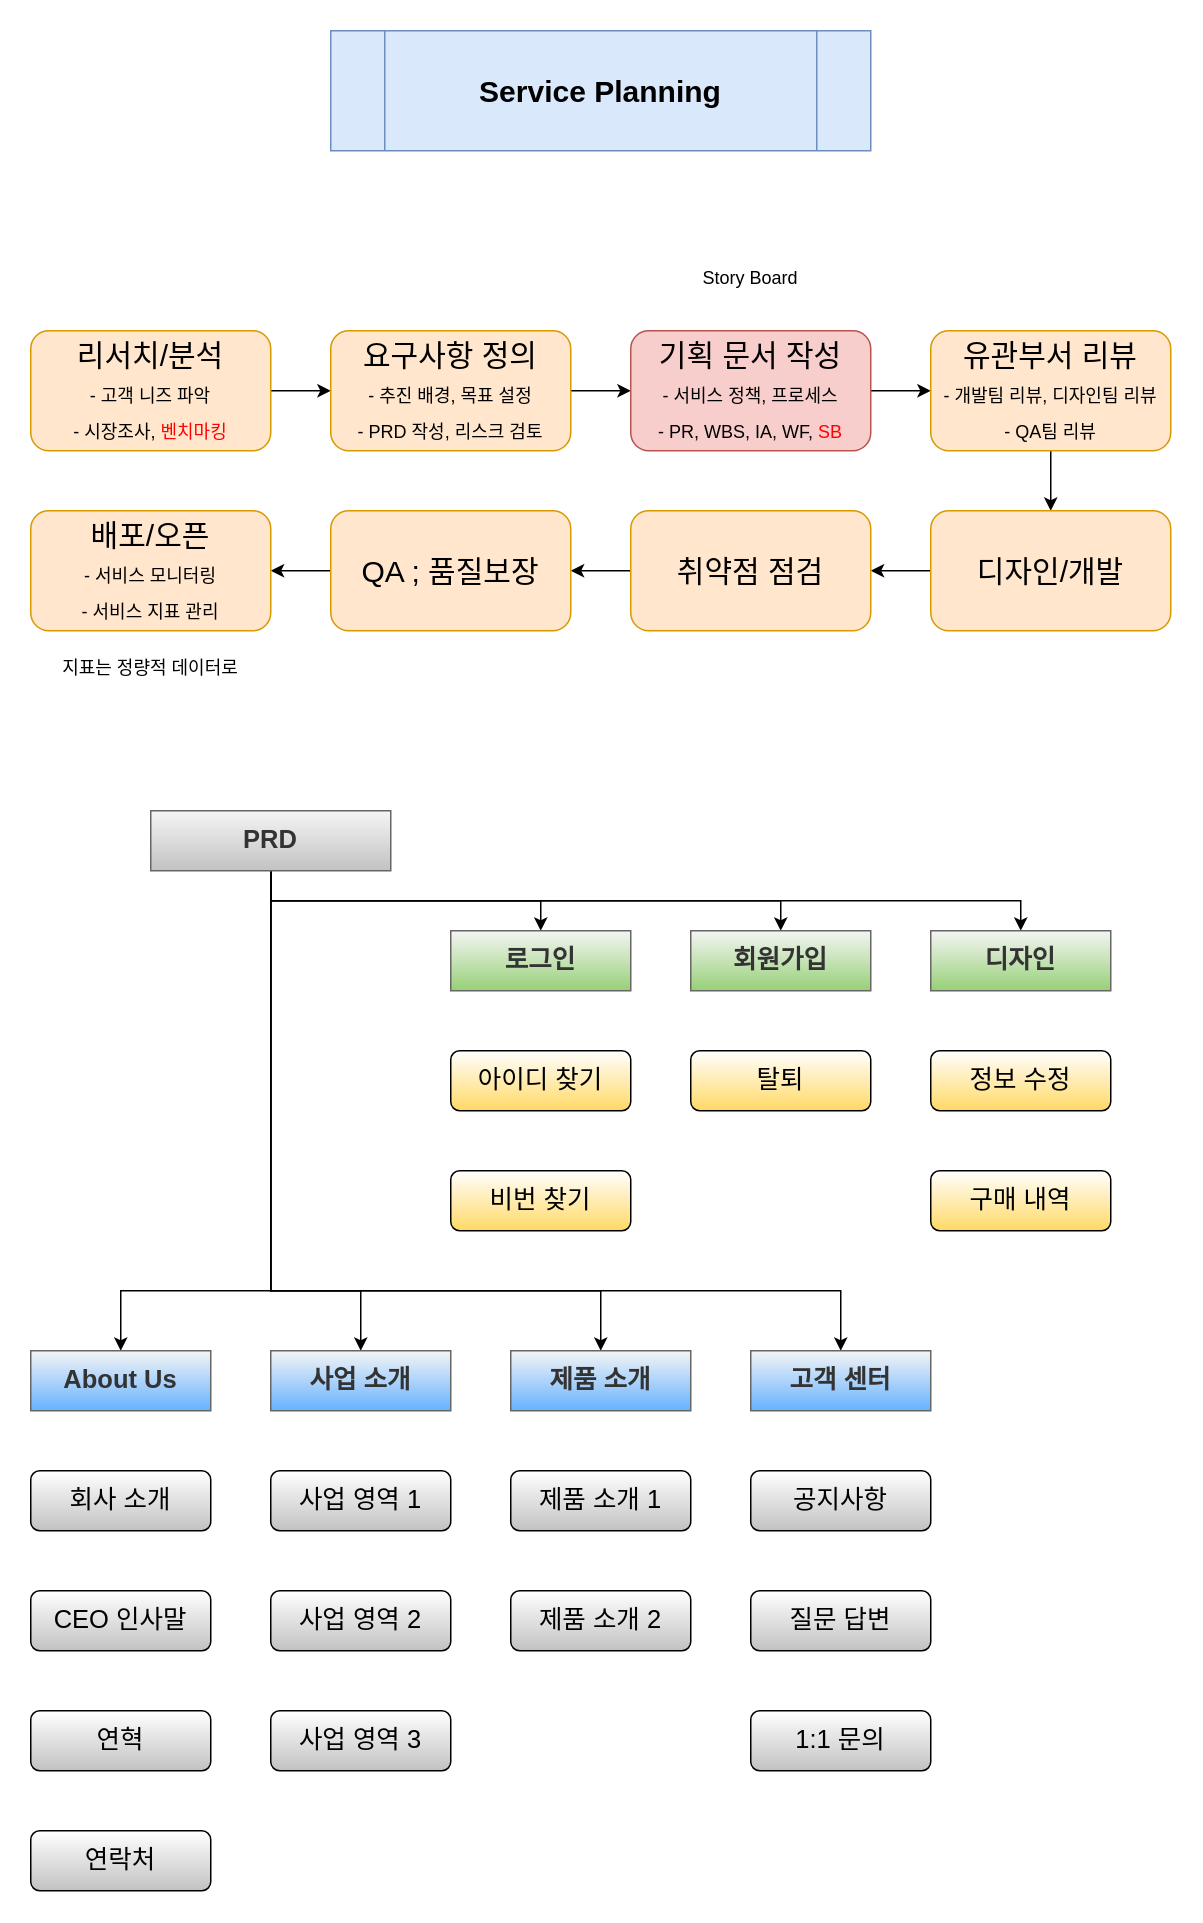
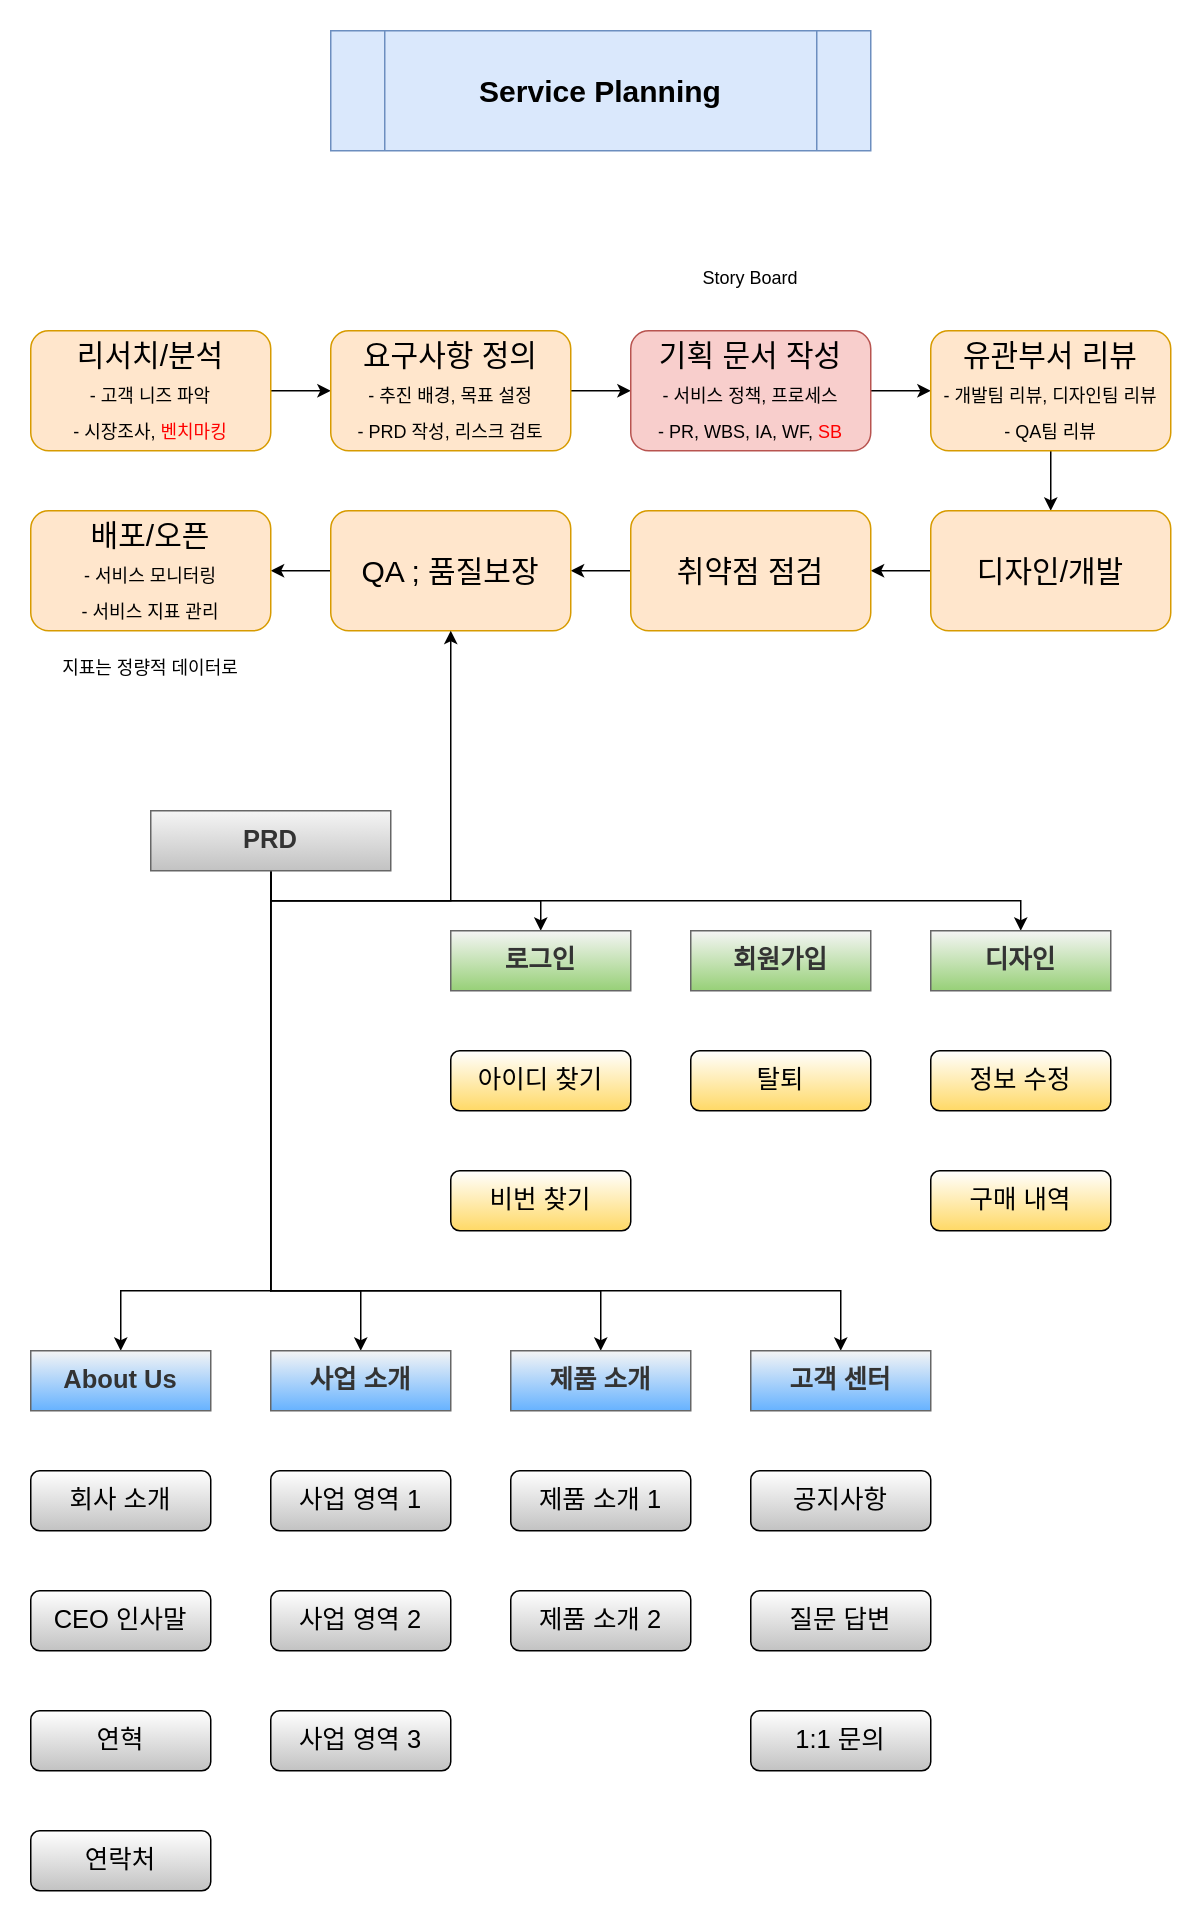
  <mxCell id="0" />
  <mxCell id="1" parent="0" />
  <mxCell id="2" value="&lt;b&gt;&lt;font style=&quot;font-size: 20px;&quot;&gt;Service Planning&lt;/font&gt;&lt;/b&gt;" style="shape=process;whiteSpace=wrap;html=1;backgroundOutline=1;fillColor=#dae8fc;strokeColor=#6c8ebf;" vertex="1" parent="1"><mxGeometry x="220" y="20" width="360" height="80" as="geometry" /></mxCell>
  <mxCell id="3" style="edgeStyle=orthogonalEdgeStyle;rounded=0;orthogonalLoop=1;jettySize=auto;html=1;exitX=1;exitY=0.5;exitDx=0;exitDy=0;entryX=0;entryY=0.5;entryDx=0;entryDy=0;fontSize=12;fontColor=#FF0000;" edge="1" parent="1" source="4" target="6"><mxGeometry relative="1" as="geometry" /></mxCell>
  <mxCell id="4" value="리서치/분석&lt;br&gt;&lt;font style=&quot;font-size: 12px;&quot;&gt;- 고객 니즈 파악&lt;br&gt;- 시장조사, &lt;font color=&quot;#ff0000&quot;&gt;벤치마킹&lt;/font&gt;&lt;/font&gt;" style="rounded=1;whiteSpace=wrap;html=1;fontSize=20;fillColor=#ffe6cc;strokeColor=#d79b00;" vertex="1" parent="1"><mxGeometry x="20" y="220" width="160" height="80" as="geometry" /></mxCell>
  <mxCell id="5" style="edgeStyle=orthogonalEdgeStyle;rounded=0;orthogonalLoop=1;jettySize=auto;html=1;exitX=1;exitY=0.5;exitDx=0;exitDy=0;entryX=0;entryY=0.5;entryDx=0;entryDy=0;fontSize=12;fontColor=#FF0000;" edge="1" parent="1" source="6" target="8"><mxGeometry relative="1" as="geometry" /></mxCell>
  <mxCell id="6" value="요구사항 정의&lt;br&gt;&lt;font style=&quot;font-size: 12px;&quot;&gt;- 추진 배경, 목표 설정&lt;br&gt;- PRD 작성, 리스크 검토&lt;/font&gt;" style="rounded=1;whiteSpace=wrap;html=1;fontSize=20;fillColor=#ffe6cc;strokeColor=#d79b00;" vertex="1" parent="1"><mxGeometry x="220" y="220" width="160" height="80" as="geometry" /></mxCell>
  <mxCell id="7" style="edgeStyle=orthogonalEdgeStyle;rounded=0;orthogonalLoop=1;jettySize=auto;html=1;exitX=1;exitY=0.5;exitDx=0;exitDy=0;entryX=0;entryY=0.5;entryDx=0;entryDy=0;fontSize=12;fontColor=#FF0000;" edge="1" parent="1" source="8" target="11"><mxGeometry relative="1" as="geometry" /></mxCell>
  <mxCell id="8" value="&lt;font style=&quot;&quot;&gt;기획 문서 작성&lt;br&gt;&lt;/font&gt;&lt;font style=&quot;font-size: 12px;&quot;&gt;- 서비스 정책, 프로세스&lt;br&gt;- PR, WBS, IA, WF, &lt;font color=&quot;#ff0000&quot;&gt;SB&lt;/font&gt;&lt;/font&gt;" style="rounded=1;whiteSpace=wrap;html=1;fontSize=20;fillColor=#f8cecc;strokeColor=#b85450;" vertex="1" parent="1"><mxGeometry x="420" y="220" width="160" height="80" as="geometry" /></mxCell>
  <mxCell id="9" value="&lt;font color=&quot;#000000&quot;&gt;Story Board&lt;/font&gt;" style="text;strokeColor=none;align=center;fillColor=none;html=1;verticalAlign=middle;whiteSpace=wrap;rounded=0;fontSize=12;fontColor=#FF0000;" vertex="1" parent="1"><mxGeometry x="420" y="170" width="160" height="30" as="geometry" /></mxCell>
  <mxCell id="10" style="edgeStyle=orthogonalEdgeStyle;rounded=0;orthogonalLoop=1;jettySize=auto;html=1;exitX=0.5;exitY=1;exitDx=0;exitDy=0;entryX=0.5;entryY=0;entryDx=0;entryDy=0;fontSize=12;fontColor=#FF0000;" edge="1" parent="1" source="11" target="13"><mxGeometry relative="1" as="geometry" /></mxCell>
  <mxCell id="11" value="유관부서 리뷰&lt;br&gt;&lt;font style=&quot;font-size: 12px;&quot;&gt;- 개발팀 리뷰, 디자인팀 리뷰&lt;br&gt;- QA팀 리뷰&lt;/font&gt;" style="rounded=1;whiteSpace=wrap;html=1;fontSize=20;fillColor=#ffe6cc;strokeColor=#d79b00;" vertex="1" parent="1"><mxGeometry x="620" y="220" width="160" height="80" as="geometry" /></mxCell>
  <mxCell id="12" style="edgeStyle=orthogonalEdgeStyle;rounded=0;orthogonalLoop=1;jettySize=auto;html=1;exitX=0;exitY=0.5;exitDx=0;exitDy=0;entryX=1;entryY=0.5;entryDx=0;entryDy=0;fontSize=12;fontColor=#FF0000;" edge="1" parent="1" source="13" target="15"><mxGeometry relative="1" as="geometry" /></mxCell>
  <mxCell id="13" value="디자인/개발" style="rounded=1;whiteSpace=wrap;html=1;fontSize=20;fillColor=#ffe6cc;strokeColor=#d79b00;" vertex="1" parent="1"><mxGeometry x="620" y="340" width="160" height="80" as="geometry" /></mxCell>
  <mxCell id="14" style="edgeStyle=orthogonalEdgeStyle;rounded=0;orthogonalLoop=1;jettySize=auto;html=1;exitX=0;exitY=0.5;exitDx=0;exitDy=0;entryX=1;entryY=0.5;entryDx=0;entryDy=0;fontSize=12;fontColor=#000000;" edge="1" parent="1" source="15" target="17"><mxGeometry relative="1" as="geometry" /></mxCell>
  <mxCell id="15" value="취약점 점검" style="rounded=1;whiteSpace=wrap;html=1;fontSize=20;fillColor=#ffe6cc;strokeColor=#d79b00;" vertex="1" parent="1"><mxGeometry x="420" y="340" width="160" height="80" as="geometry" /></mxCell>
  <mxCell id="16" style="edgeStyle=orthogonalEdgeStyle;rounded=0;orthogonalLoop=1;jettySize=auto;html=1;exitX=0;exitY=0.5;exitDx=0;exitDy=0;entryX=1;entryY=0.5;entryDx=0;entryDy=0;fontSize=12;fontColor=#000000;" edge="1" parent="1" source="17" target="18"><mxGeometry relative="1" as="geometry" /></mxCell>
  <mxCell id="17" value="QA ; 품질보장" style="rounded=1;whiteSpace=wrap;html=1;fontSize=20;fillColor=#ffe6cc;strokeColor=#d79b00;" vertex="1" parent="1"><mxGeometry x="220" y="340" width="160" height="80" as="geometry" /></mxCell>
  <mxCell id="18" value="배포/오픈&lt;br&gt;&lt;font style=&quot;font-size: 12px;&quot;&gt;- 서비스 모니터링&lt;br&gt;- 서비스 지표 관리&lt;/font&gt;" style="rounded=1;whiteSpace=wrap;html=1;fontSize=20;fillColor=#ffe6cc;strokeColor=#d79b00;" vertex="1" parent="1"><mxGeometry x="20" y="340" width="160" height="80" as="geometry" /></mxCell>
  <mxCell id="19" value="&lt;font color=&quot;#000000&quot;&gt;지표는 정량적 데이터로&lt;/font&gt;" style="text;strokeColor=none;align=center;fillColor=none;html=1;verticalAlign=middle;whiteSpace=wrap;rounded=0;fontSize=12;fontColor=#FF0000;" vertex="1" parent="1"><mxGeometry x="20" y="430" width="160" height="30" as="geometry" /></mxCell>
  <mxCell id="20" style="edgeStyle=orthogonalEdgeStyle;rounded=0;orthogonalLoop=1;jettySize=auto;html=1;exitX=0.5;exitY=1;exitDx=0;exitDy=0;entryX=0.5;entryY=0;entryDx=0;entryDy=0;fontSize=17;fontColor=#000000;" edge="1" parent="1" source="27" target="28"><mxGeometry relative="1" as="geometry"><Array as="points"><mxPoint x="180" y="860" /><mxPoint x="80" y="860" /></Array></mxGeometry></mxCell>
  <mxCell id="21" style="edgeStyle=orthogonalEdgeStyle;rounded=0;orthogonalLoop=1;jettySize=auto;html=1;exitX=0.5;exitY=1;exitDx=0;exitDy=0;entryX=0.5;entryY=0;entryDx=0;entryDy=0;fontSize=17;fontColor=#000000;" edge="1" parent="1" source="27" target="33"><mxGeometry relative="1" as="geometry"><Array as="points"><mxPoint x="180" y="860" /><mxPoint x="240" y="860" /></Array></mxGeometry></mxCell>
  <mxCell id="22" style="edgeStyle=orthogonalEdgeStyle;rounded=0;orthogonalLoop=1;jettySize=auto;html=1;exitX=0.5;exitY=1;exitDx=0;exitDy=0;entryX=0.5;entryY=0;entryDx=0;entryDy=0;fontSize=17;fontColor=#000000;" edge="1" parent="1" source="27" target="37"><mxGeometry relative="1" as="geometry"><Array as="points"><mxPoint x="180" y="860" /><mxPoint x="400" y="860" /></Array></mxGeometry></mxCell>
  <mxCell id="23" style="edgeStyle=orthogonalEdgeStyle;rounded=0;orthogonalLoop=1;jettySize=auto;html=1;exitX=0.5;exitY=1;exitDx=0;exitDy=0;entryX=0.5;entryY=0;entryDx=0;entryDy=0;fontSize=17;fontColor=#000000;" edge="1" parent="1" source="27" target="40"><mxGeometry relative="1" as="geometry"><Array as="points"><mxPoint x="180" y="860" /><mxPoint x="560" y="860" /></Array></mxGeometry></mxCell>
  <mxCell id="24" style="edgeStyle=orthogonalEdgeStyle;rounded=0;orthogonalLoop=1;jettySize=auto;html=1;exitX=0.5;exitY=1;exitDx=0;exitDy=0;entryX=0.5;entryY=0;entryDx=0;entryDy=0;fontSize=17;fontColor=#000000;" edge="1" parent="1" source="27" target="44"><mxGeometry relative="1" as="geometry" /></mxCell>
- <mxCell id="25" style="edgeStyle=orthogonalEdgeStyle;rounded=0;orthogonalLoop=1;jettySize=auto;html=1;exitX=0.5;exitY=1;exitDx=0;exitDy=0;entryX=0.5;entryY=0;entryDx=0;entryDy=0;fontSize=17;fontColor=#000000;" edge="1" parent="1" source="27" target="47"><mxGeometry relative="1" as="geometry" /></mxCell>
+ <mxCell id="25" style="edgeStyle=orthogonalEdgeStyle;rounded=0;orthogonalLoop=1;jettySize=auto;html=1;exitX=0.5;exitY=1;exitDx=0;exitDy=0;fontSize=17;fontColor=#000000;" edge="1" parent="1" source="27" target="17"><mxGeometry relative="1" as="geometry" /></mxCell>
  <mxCell id="26" style="edgeStyle=orthogonalEdgeStyle;rounded=0;orthogonalLoop=1;jettySize=auto;html=1;exitX=0.5;exitY=1;exitDx=0;exitDy=0;entryX=0.5;entryY=0;entryDx=0;entryDy=0;fontSize=17;fontColor=#000000;" edge="1" parent="1" source="27" target="49"><mxGeometry relative="1" as="geometry" /></mxCell>
  <mxCell id="27" value="&lt;font size=&quot;1&quot; style=&quot;&quot;&gt;&lt;b style=&quot;font-size: 17px;&quot;&gt;PRD&lt;/b&gt;&lt;/font&gt;" style="rounded=0;whiteSpace=wrap;html=1;fontSize=12;fontColor=#333333;fillColor=#f5f5f5;strokeColor=#666666;gradientColor=#C2C2C2;" vertex="1" parent="1"><mxGeometry x="100" y="540" width="160" height="40" as="geometry" /></mxCell>
  <mxCell id="28" value="&lt;span style=&quot;font-size: 17px;&quot;&gt;&lt;b&gt;About Us&lt;/b&gt;&lt;/span&gt;" style="rounded=0;whiteSpace=wrap;html=1;fontSize=12;fontColor=#333333;fillColor=#f5f5f5;strokeColor=#666666;gradientColor=#66B2FF;" vertex="1" parent="1"><mxGeometry x="20" y="900" width="120" height="40" as="geometry" /></mxCell>
  <mxCell id="29" value="회사 소개" style="rounded=1;whiteSpace=wrap;html=1;fontSize=17;fontColor=#000000;gradientColor=#C2C2C2;" vertex="1" parent="1"><mxGeometry x="20" y="980" width="120" height="40" as="geometry" /></mxCell>
  <mxCell id="30" value="CEO 인사말" style="rounded=1;whiteSpace=wrap;html=1;fontSize=17;fontColor=#000000;gradientColor=#C2C2C2;" vertex="1" parent="1"><mxGeometry x="20" y="1060" width="120" height="40" as="geometry" /></mxCell>
  <mxCell id="31" value="연혁" style="rounded=1;whiteSpace=wrap;html=1;fontSize=17;fontColor=#000000;gradientColor=#C2C2C2;" vertex="1" parent="1"><mxGeometry x="20" y="1140" width="120" height="40" as="geometry" /></mxCell>
  <mxCell id="32" value="연락처" style="rounded=1;whiteSpace=wrap;html=1;fontSize=17;fontColor=#000000;gradientColor=#C2C2C2;" vertex="1" parent="1"><mxGeometry x="20" y="1220" width="120" height="40" as="geometry" /></mxCell>
  <mxCell id="33" value="&lt;font size=&quot;1&quot; style=&quot;&quot;&gt;&lt;b style=&quot;font-size: 17px;&quot;&gt;사업 소개&lt;/b&gt;&lt;/font&gt;" style="rounded=0;whiteSpace=wrap;html=1;fontSize=12;fontColor=#333333;fillColor=#f5f5f5;strokeColor=#666666;gradientColor=#66B2FF;" vertex="1" parent="1"><mxGeometry x="180" y="900" width="120" height="40" as="geometry" /></mxCell>
  <mxCell id="34" value="사업 영역 1" style="rounded=1;whiteSpace=wrap;html=1;fontSize=17;fontColor=#000000;gradientColor=#C2C2C2;" vertex="1" parent="1"><mxGeometry x="180" y="980" width="120" height="40" as="geometry" /></mxCell>
  <mxCell id="35" value="사업 영역 2" style="rounded=1;whiteSpace=wrap;html=1;fontSize=17;fontColor=#000000;gradientColor=#C2C2C2;" vertex="1" parent="1"><mxGeometry x="180" y="1060" width="120" height="40" as="geometry" /></mxCell>
  <mxCell id="36" value="사업 영역 3" style="rounded=1;whiteSpace=wrap;html=1;fontSize=17;fontColor=#000000;gradientColor=#C2C2C2;" vertex="1" parent="1"><mxGeometry x="180" y="1140" width="120" height="40" as="geometry" /></mxCell>
  <mxCell id="37" value="&lt;font size=&quot;1&quot; style=&quot;&quot;&gt;&lt;b style=&quot;font-size: 17px;&quot;&gt;제품 소개&lt;/b&gt;&lt;/font&gt;" style="rounded=0;whiteSpace=wrap;html=1;fontSize=12;fontColor=#333333;fillColor=#f5f5f5;strokeColor=#666666;gradientColor=#66B2FF;" vertex="1" parent="1"><mxGeometry x="340" y="900" width="120" height="40" as="geometry" /></mxCell>
  <mxCell id="38" value="제품 소개 1" style="rounded=1;whiteSpace=wrap;html=1;fontSize=17;fontColor=#000000;gradientColor=#C2C2C2;" vertex="1" parent="1"><mxGeometry x="340" y="980" width="120" height="40" as="geometry" /></mxCell>
  <mxCell id="39" value="제품 소개 2" style="rounded=1;whiteSpace=wrap;html=1;fontSize=17;fontColor=#000000;gradientColor=#C2C2C2;" vertex="1" parent="1"><mxGeometry x="340" y="1060" width="120" height="40" as="geometry" /></mxCell>
  <mxCell id="40" value="&lt;font size=&quot;1&quot; style=&quot;&quot;&gt;&lt;b style=&quot;font-size: 17px;&quot;&gt;고객 센터&lt;/b&gt;&lt;/font&gt;" style="rounded=0;whiteSpace=wrap;html=1;fontSize=12;fontColor=#333333;fillColor=#f5f5f5;strokeColor=#666666;gradientColor=#66B2FF;" vertex="1" parent="1"><mxGeometry x="500" y="900" width="120" height="40" as="geometry" /></mxCell>
  <mxCell id="41" value="공지사항" style="rounded=1;whiteSpace=wrap;html=1;fontSize=17;fontColor=#000000;gradientColor=#C2C2C2;" vertex="1" parent="1"><mxGeometry x="500" y="980" width="120" height="40" as="geometry" /></mxCell>
  <mxCell id="42" value="질문 답변" style="rounded=1;whiteSpace=wrap;html=1;fontSize=17;fontColor=#000000;gradientColor=#C2C2C2;" vertex="1" parent="1"><mxGeometry x="500" y="1060" width="120" height="40" as="geometry" /></mxCell>
  <mxCell id="43" value="1:1 문의" style="rounded=1;whiteSpace=wrap;html=1;fontSize=17;fontColor=#000000;gradientColor=#C2C2C2;" vertex="1" parent="1"><mxGeometry x="500" y="1140" width="120" height="40" as="geometry" /></mxCell>
  <mxCell id="44" value="&lt;font size=&quot;1&quot; style=&quot;&quot;&gt;&lt;b style=&quot;font-size: 17px;&quot;&gt;로그인&lt;/b&gt;&lt;/font&gt;" style="rounded=0;whiteSpace=wrap;html=1;fontSize=12;fontColor=#333333;fillColor=#f5f5f5;strokeColor=#666666;gradientColor=#97D077;" vertex="1" parent="1"><mxGeometry x="300" y="620" width="120" height="40" as="geometry" /></mxCell>
  <mxCell id="45" value="아이디 찾기" style="rounded=1;whiteSpace=wrap;html=1;fontSize=17;fontColor=#000000;gradientColor=#FFD966;" vertex="1" parent="1"><mxGeometry x="300" y="700" width="120" height="40" as="geometry" /></mxCell>
  <mxCell id="46" value="비번 찾기" style="rounded=1;whiteSpace=wrap;html=1;fontSize=17;fontColor=#000000;gradientColor=#FFD966;" vertex="1" parent="1"><mxGeometry x="300" y="780" width="120" height="40" as="geometry" /></mxCell>
  <mxCell id="47" value="&lt;font size=&quot;1&quot; style=&quot;&quot;&gt;&lt;b style=&quot;font-size: 17px;&quot;&gt;회원가입&lt;/b&gt;&lt;/font&gt;" style="rounded=0;whiteSpace=wrap;html=1;fontSize=12;fontColor=#333333;fillColor=#f5f5f5;strokeColor=#666666;gradientColor=#97D077;" vertex="1" parent="1"><mxGeometry x="460" y="620" width="120" height="40" as="geometry" /></mxCell>
  <mxCell id="48" value="탈퇴" style="rounded=1;whiteSpace=wrap;html=1;fontSize=17;fontColor=#000000;gradientColor=#FFD966;" vertex="1" parent="1"><mxGeometry x="460" y="700" width="120" height="40" as="geometry" /></mxCell>
  <mxCell id="49" value="&lt;font size=&quot;1&quot; style=&quot;&quot;&gt;&lt;b style=&quot;font-size: 17px;&quot;&gt;디자인&lt;/b&gt;&lt;/font&gt;" style="rounded=0;whiteSpace=wrap;html=1;fontSize=12;fontColor=#333333;fillColor=#f5f5f5;strokeColor=#666666;gradientColor=#97D077;" vertex="1" parent="1"><mxGeometry x="620" y="620" width="120" height="40" as="geometry" /></mxCell>
  <mxCell id="50" value="정보 수정" style="rounded=1;whiteSpace=wrap;html=1;fontSize=17;fontColor=#000000;gradientColor=#FFD966;" vertex="1" parent="1"><mxGeometry x="620" y="700" width="120" height="40" as="geometry" /></mxCell>
  <mxCell id="51" value="구매 내역" style="rounded=1;whiteSpace=wrap;html=1;fontSize=17;fontColor=#000000;gradientColor=#FFD966;" vertex="1" parent="1"><mxGeometry x="620" y="780" width="120" height="40" as="geometry" /></mxCell>
